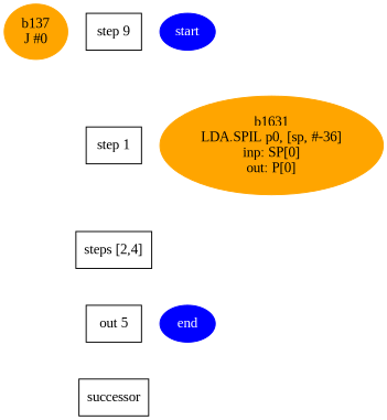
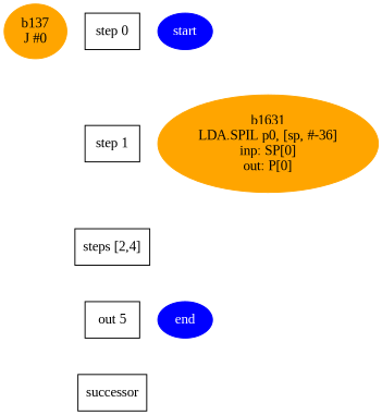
  digraph {
    fontname="Liberation Serif"
    node [fontname="Liberation Serif" shape=box]
    edge [fontname="Liberation Serif" style=invis weight=9000]
    n1 [color=orange fontcolor=black label="b137\nJ #0" style=filled shape=""]
-   n2 [label="step 9"]
+   n2 [label="step 0"]
    n3 [color=orange fontcolor=black label="b1631\nLDA.SPIL p0, [sp, #-36]\ninp: SP[0]\nout: P[0]" style=filled shape=""]
    n4 [label="step 1"]
    n5 [color=blue fontcolor=white label=start style=filled shape=""]
    n6 [color=blue fontcolor=white label=end style=filled shape=""]
    n7 [label="out 5"]
    n8 [label="steps [2,4]"]
    n9 [label=successor]
    subgraph sub_1 {
      rank=same
      n1
      n2
    }
    subgraph sub_2 {
      rank=same
      n3
      n4
    }
    subgraph sub_3 {
      rank=same
      n2
      n5
    }
    subgraph sub_4 {
      rank=same
      n6
      n7
    }
    n2 -> n4
    n4 -> n8
    n7 -> n9
    n8 -> n7
  }
